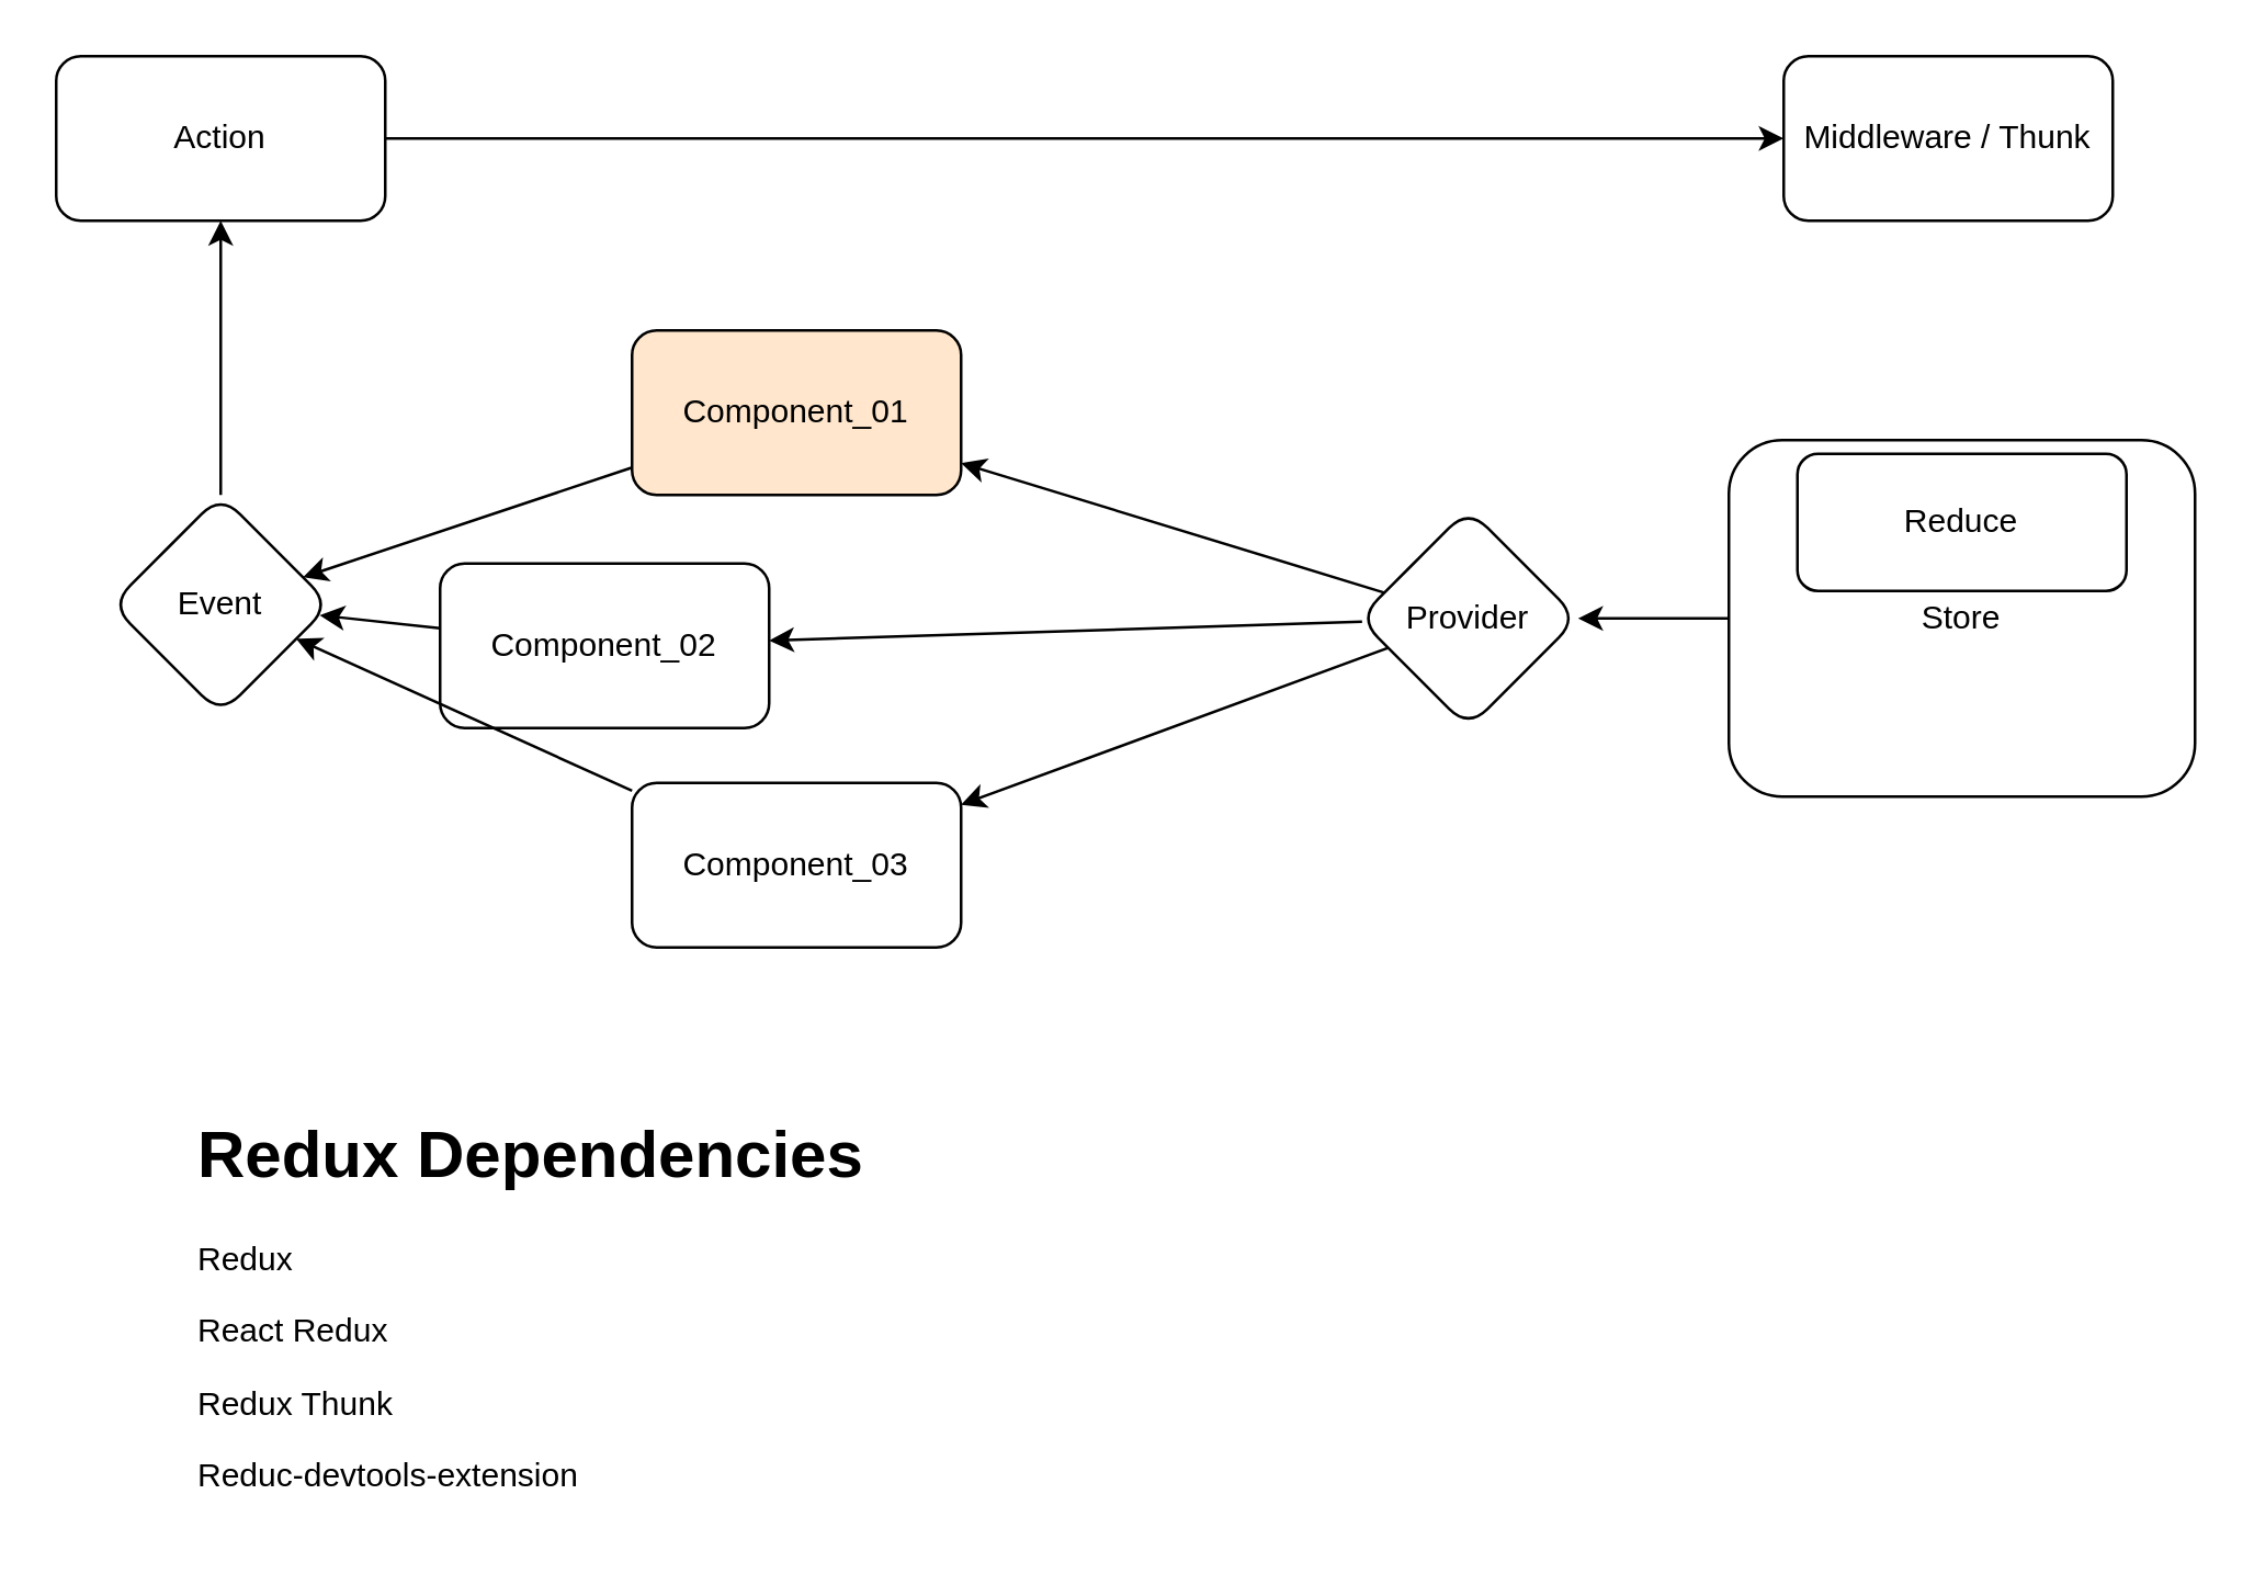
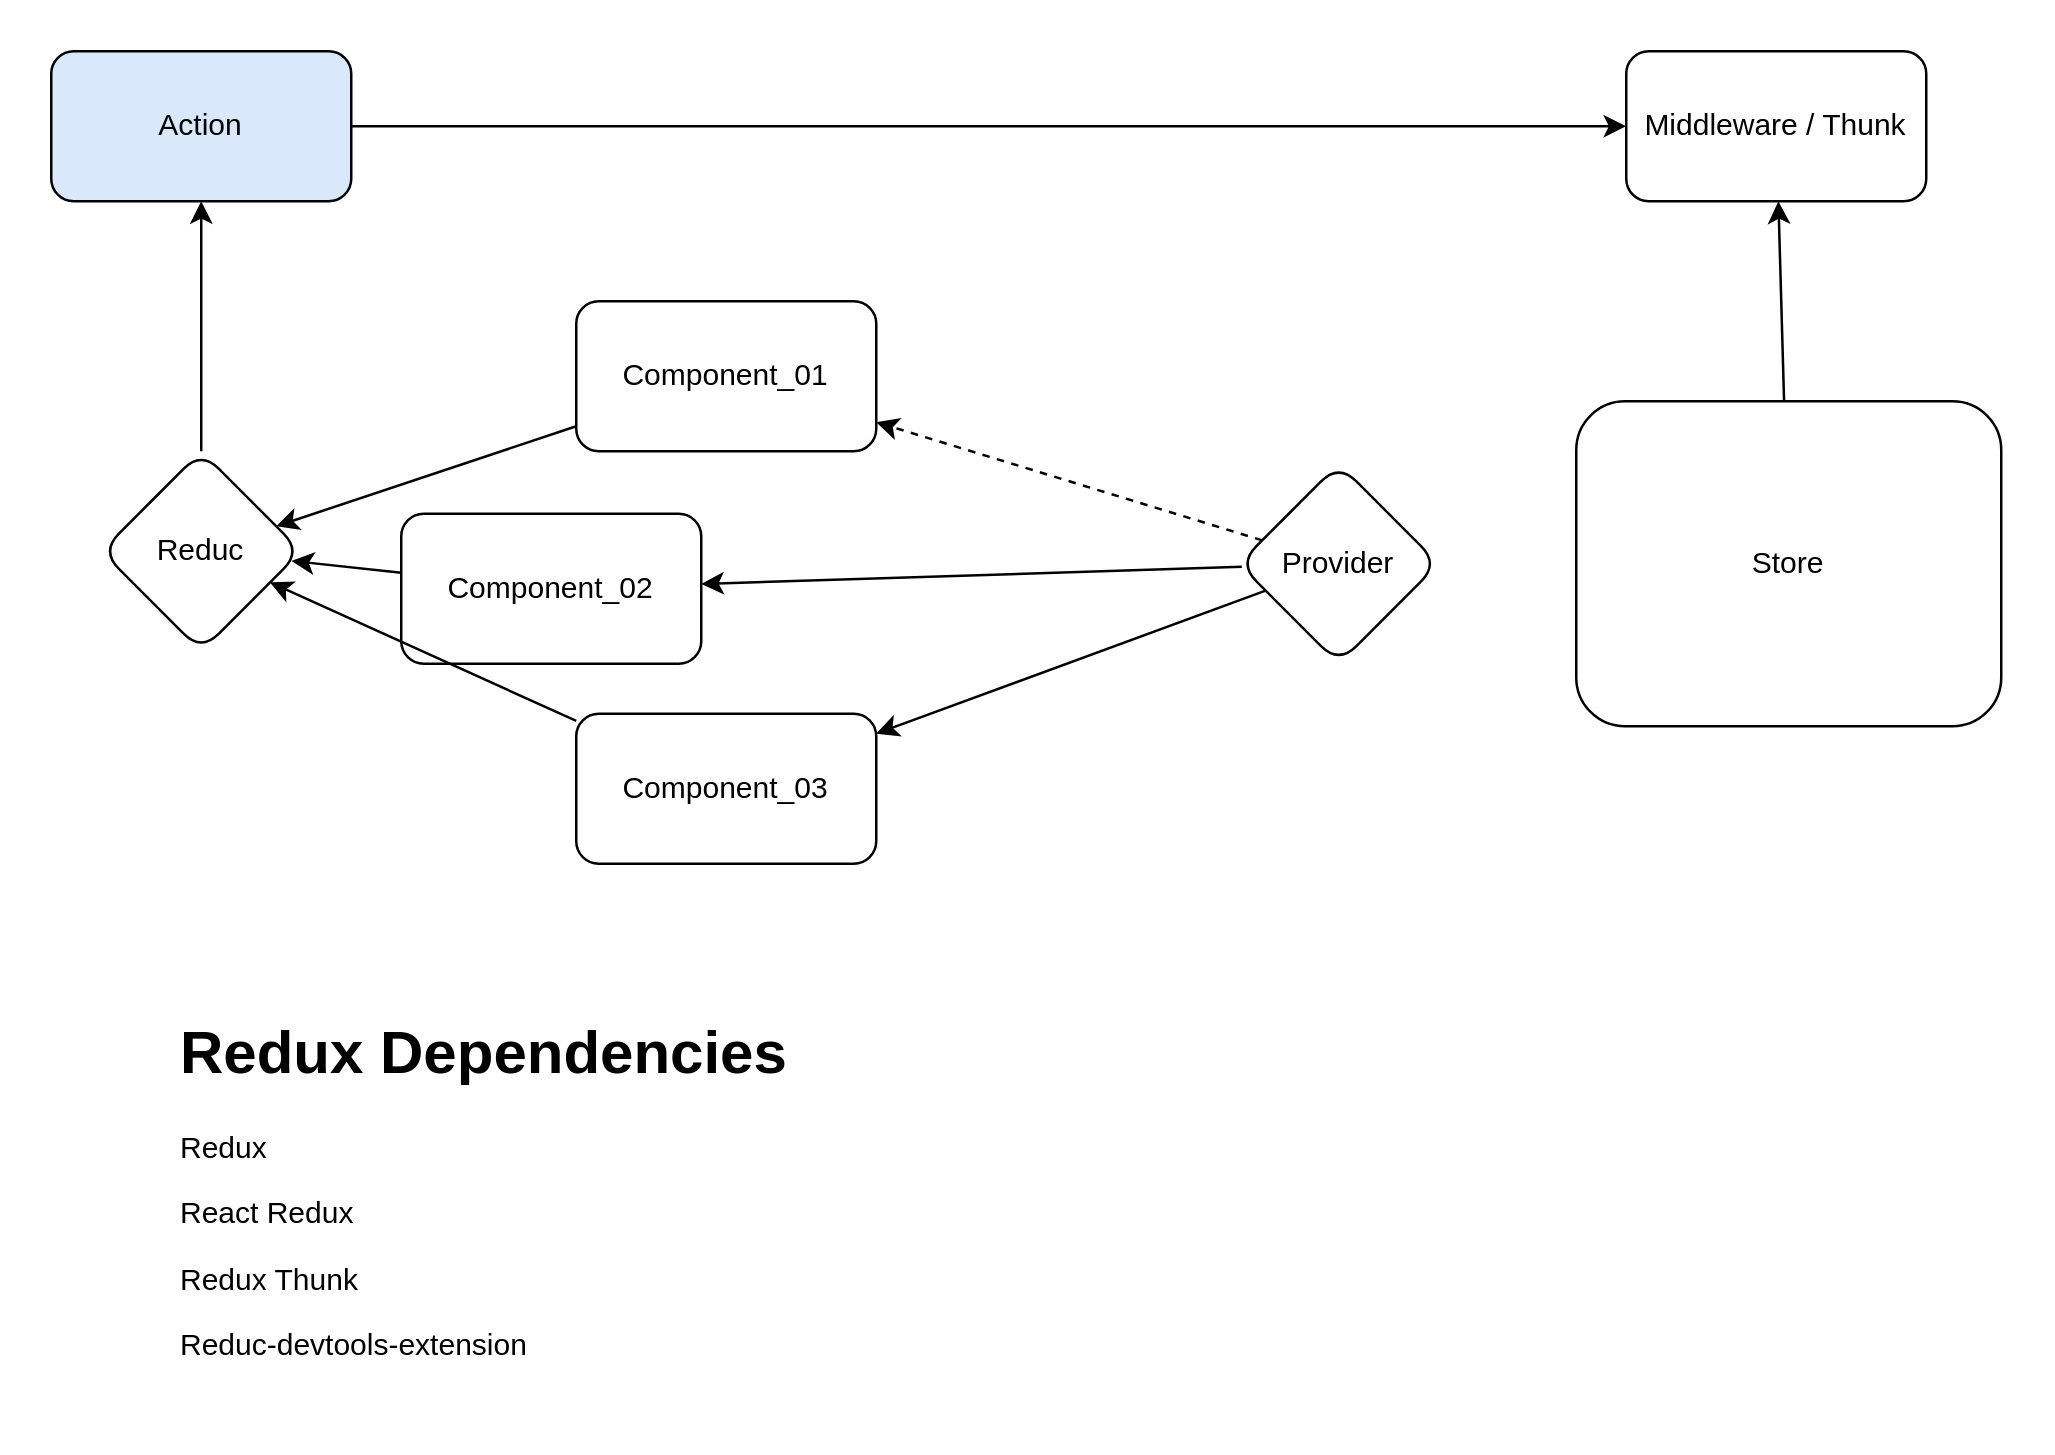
  <mxCell id="0" />
  <mxCell id="1" parent="0" />
- <mxCell id="2" value="" style="edgeStyle=none;html=1;" edge="1" parent="1" source="3" target="8"><mxGeometry relative="1" as="geometry" /></mxCell>
+ <mxCell id="2" value="" style="edgeStyle=none;html=1;" edge="1" parent="1" source="3" target="19"><mxGeometry relative="1" as="geometry" /></mxCell>
  <mxCell id="3" value="Store" style="rounded=1;whiteSpace=wrap;html=1;" vertex="1" parent="1"><mxGeometry x="630" y="160" width="170" height="130" as="geometry" /></mxCell>
- <mxCell id="4" value="Reduce" style="rounded=1;whiteSpace=wrap;html=1;" vertex="1" parent="1"><mxGeometry x="655" y="165" width="120" height="50" as="geometry" /></mxCell>
- <mxCell id="5" value="" style="edgeStyle=none;html=1;" edge="1" parent="1" source="8" target="10"><mxGeometry relative="1" as="geometry" /></mxCell>
+ <mxCell id="5" value="" style="edgeStyle=none;html=1;dashed=1;" edge="1" parent="1" source="8" target="10"><mxGeometry relative="1" as="geometry" /></mxCell>
  <mxCell id="6" value="" style="edgeStyle=none;html=1;" edge="1" parent="1" source="8" target="12"><mxGeometry relative="1" as="geometry" /></mxCell>
  <mxCell id="7" value="" style="edgeStyle=none;html=1;" edge="1" parent="1" source="8" target="14"><mxGeometry relative="1" as="geometry" /></mxCell>
  <mxCell id="8" value="Provider" style="rhombus;whiteSpace=wrap;html=1;rounded=1;" vertex="1" parent="1"><mxGeometry x="495" y="185" width="80" height="80" as="geometry" /></mxCell>
  <mxCell id="9" style="edgeStyle=none;html=1;" edge="1" parent="1" source="10" target="16"><mxGeometry relative="1" as="geometry" /></mxCell>
- <mxCell id="10" value="Component_01" style="whiteSpace=wrap;html=1;rounded=1;fillColor=#ffe6cc;" vertex="1" parent="1"><mxGeometry x="230" y="120" width="120" height="60" as="geometry" /></mxCell>
+ <mxCell id="10" value="Component_01" style="whiteSpace=wrap;html=1;rounded=1;" vertex="1" parent="1"><mxGeometry x="230" y="120" width="120" height="60" as="geometry" /></mxCell>
  <mxCell id="11" style="edgeStyle=none;html=1;" edge="1" parent="1" source="12" target="16"><mxGeometry relative="1" as="geometry" /></mxCell>
  <mxCell id="12" value="Component_02" style="whiteSpace=wrap;html=1;rounded=1;" vertex="1" parent="1"><mxGeometry x="160" y="205" width="120" height="60" as="geometry" /></mxCell>
  <mxCell id="13" value="" style="edgeStyle=none;html=1;" edge="1" parent="1" source="14" target="16"><mxGeometry relative="1" as="geometry" /></mxCell>
  <mxCell id="14" value="Component_03" style="whiteSpace=wrap;html=1;rounded=1;" vertex="1" parent="1"><mxGeometry x="230" y="285" width="120" height="60" as="geometry" /></mxCell>
  <mxCell id="15" value="" style="edgeStyle=none;html=1;" edge="1" parent="1" source="16" target="18"><mxGeometry relative="1" as="geometry" /></mxCell>
- <mxCell id="16" value="Event" style="rhombus;whiteSpace=wrap;html=1;rounded=1;" vertex="1" parent="1"><mxGeometry x="40" y="180" width="80" height="80" as="geometry" /></mxCell>
+ <mxCell id="16" value="Reduc" style="rhombus;whiteSpace=wrap;html=1;rounded=1;" vertex="1" parent="1"><mxGeometry x="40" y="180" width="80" height="80" as="geometry" /></mxCell>
  <mxCell id="17" value="" style="edgeStyle=none;html=1;" edge="1" parent="1" source="18" target="19"><mxGeometry relative="1" as="geometry" /></mxCell>
- <mxCell id="18" value="Action" style="whiteSpace=wrap;html=1;rounded=1;" vertex="1" parent="1"><mxGeometry x="20" y="20" width="120" height="60" as="geometry" /></mxCell>
+ <mxCell id="18" value="Action" style="whiteSpace=wrap;html=1;rounded=1;fillColor=#dae8fc;" vertex="1" parent="1"><mxGeometry x="20" y="20" width="120" height="60" as="geometry" /></mxCell>
  <mxCell id="19" value="Middleware / Thunk" style="whiteSpace=wrap;html=1;rounded=1;" vertex="1" parent="1"><mxGeometry x="650" y="20" width="120" height="60" as="geometry" /></mxCell>
  <mxCell id="20" value="&lt;h1 style=&quot;margin-top: 0px;&quot;&gt;Redux Dependencies&lt;/h1&gt;&lt;p&gt;Redux&lt;/p&gt;&lt;p&gt;React Redux&lt;/p&gt;&lt;p&gt;Redux Thunk&lt;/p&gt;&lt;p&gt;Reduc-devtools-extension&lt;/p&gt;" style="text;html=1;whiteSpace=wrap;overflow=hidden;rounded=0;" vertex="1" parent="1"><mxGeometry x="70" y="400" width="310" height="160" as="geometry" /></mxCell>
